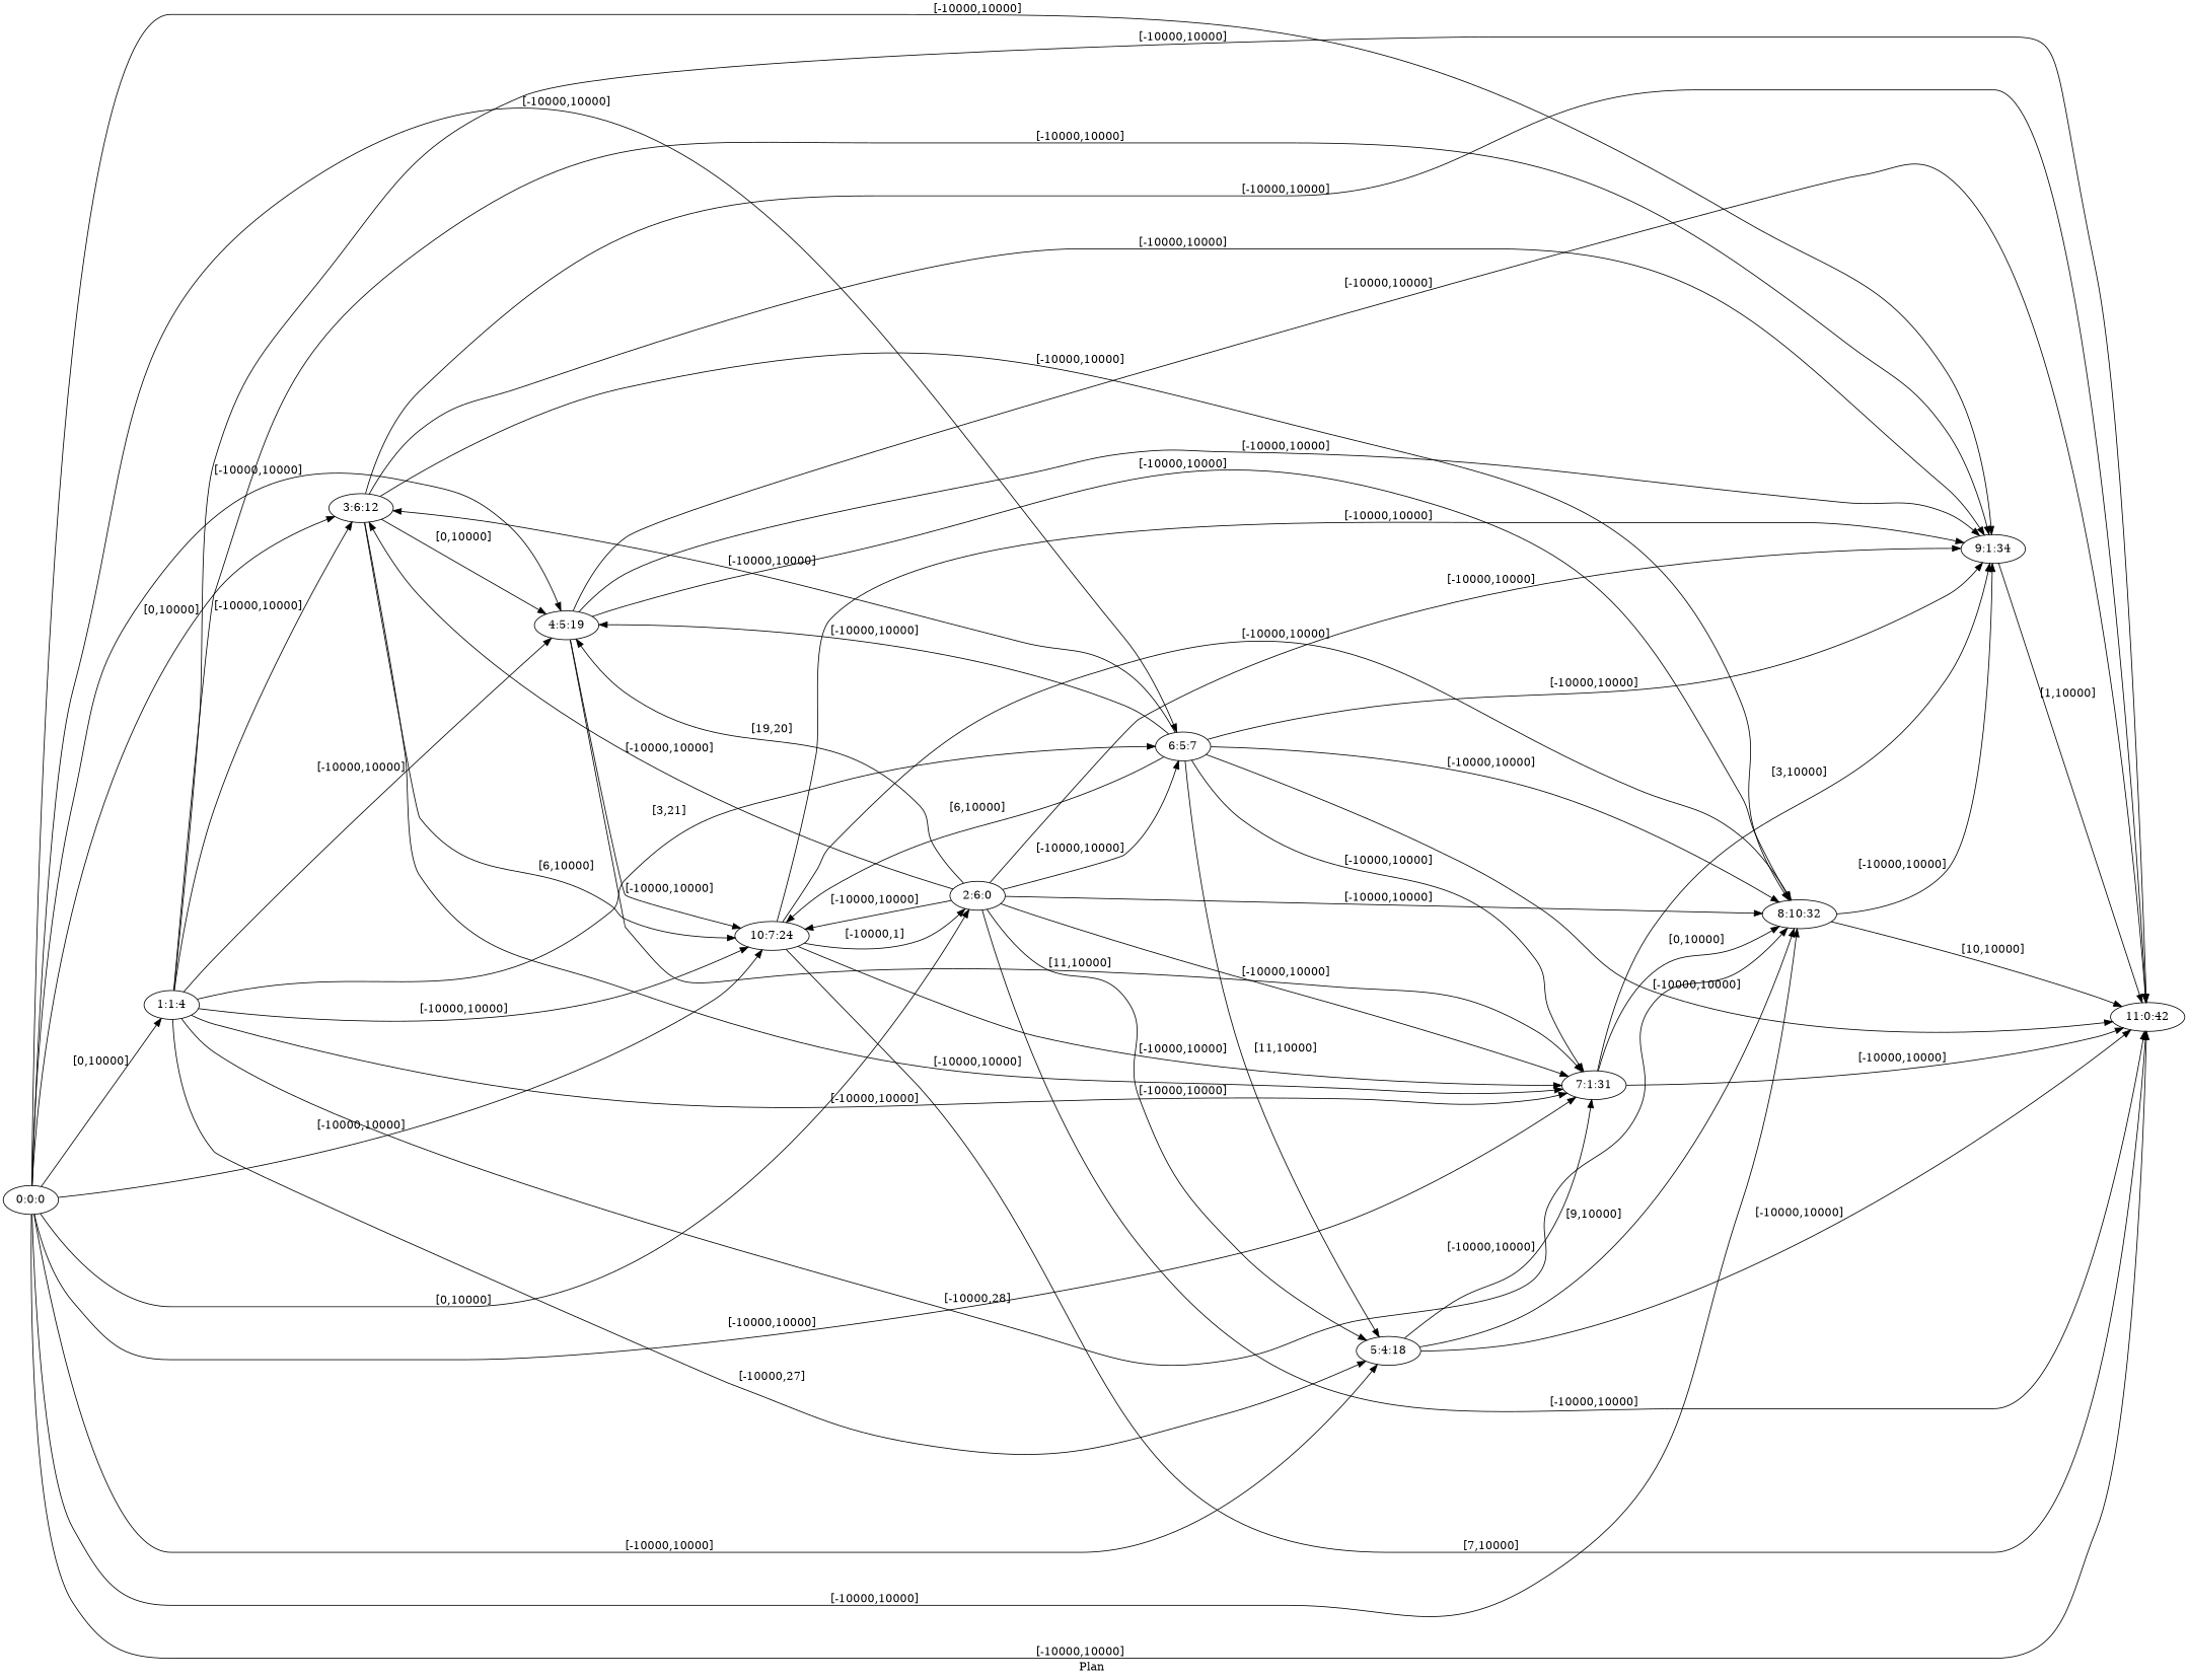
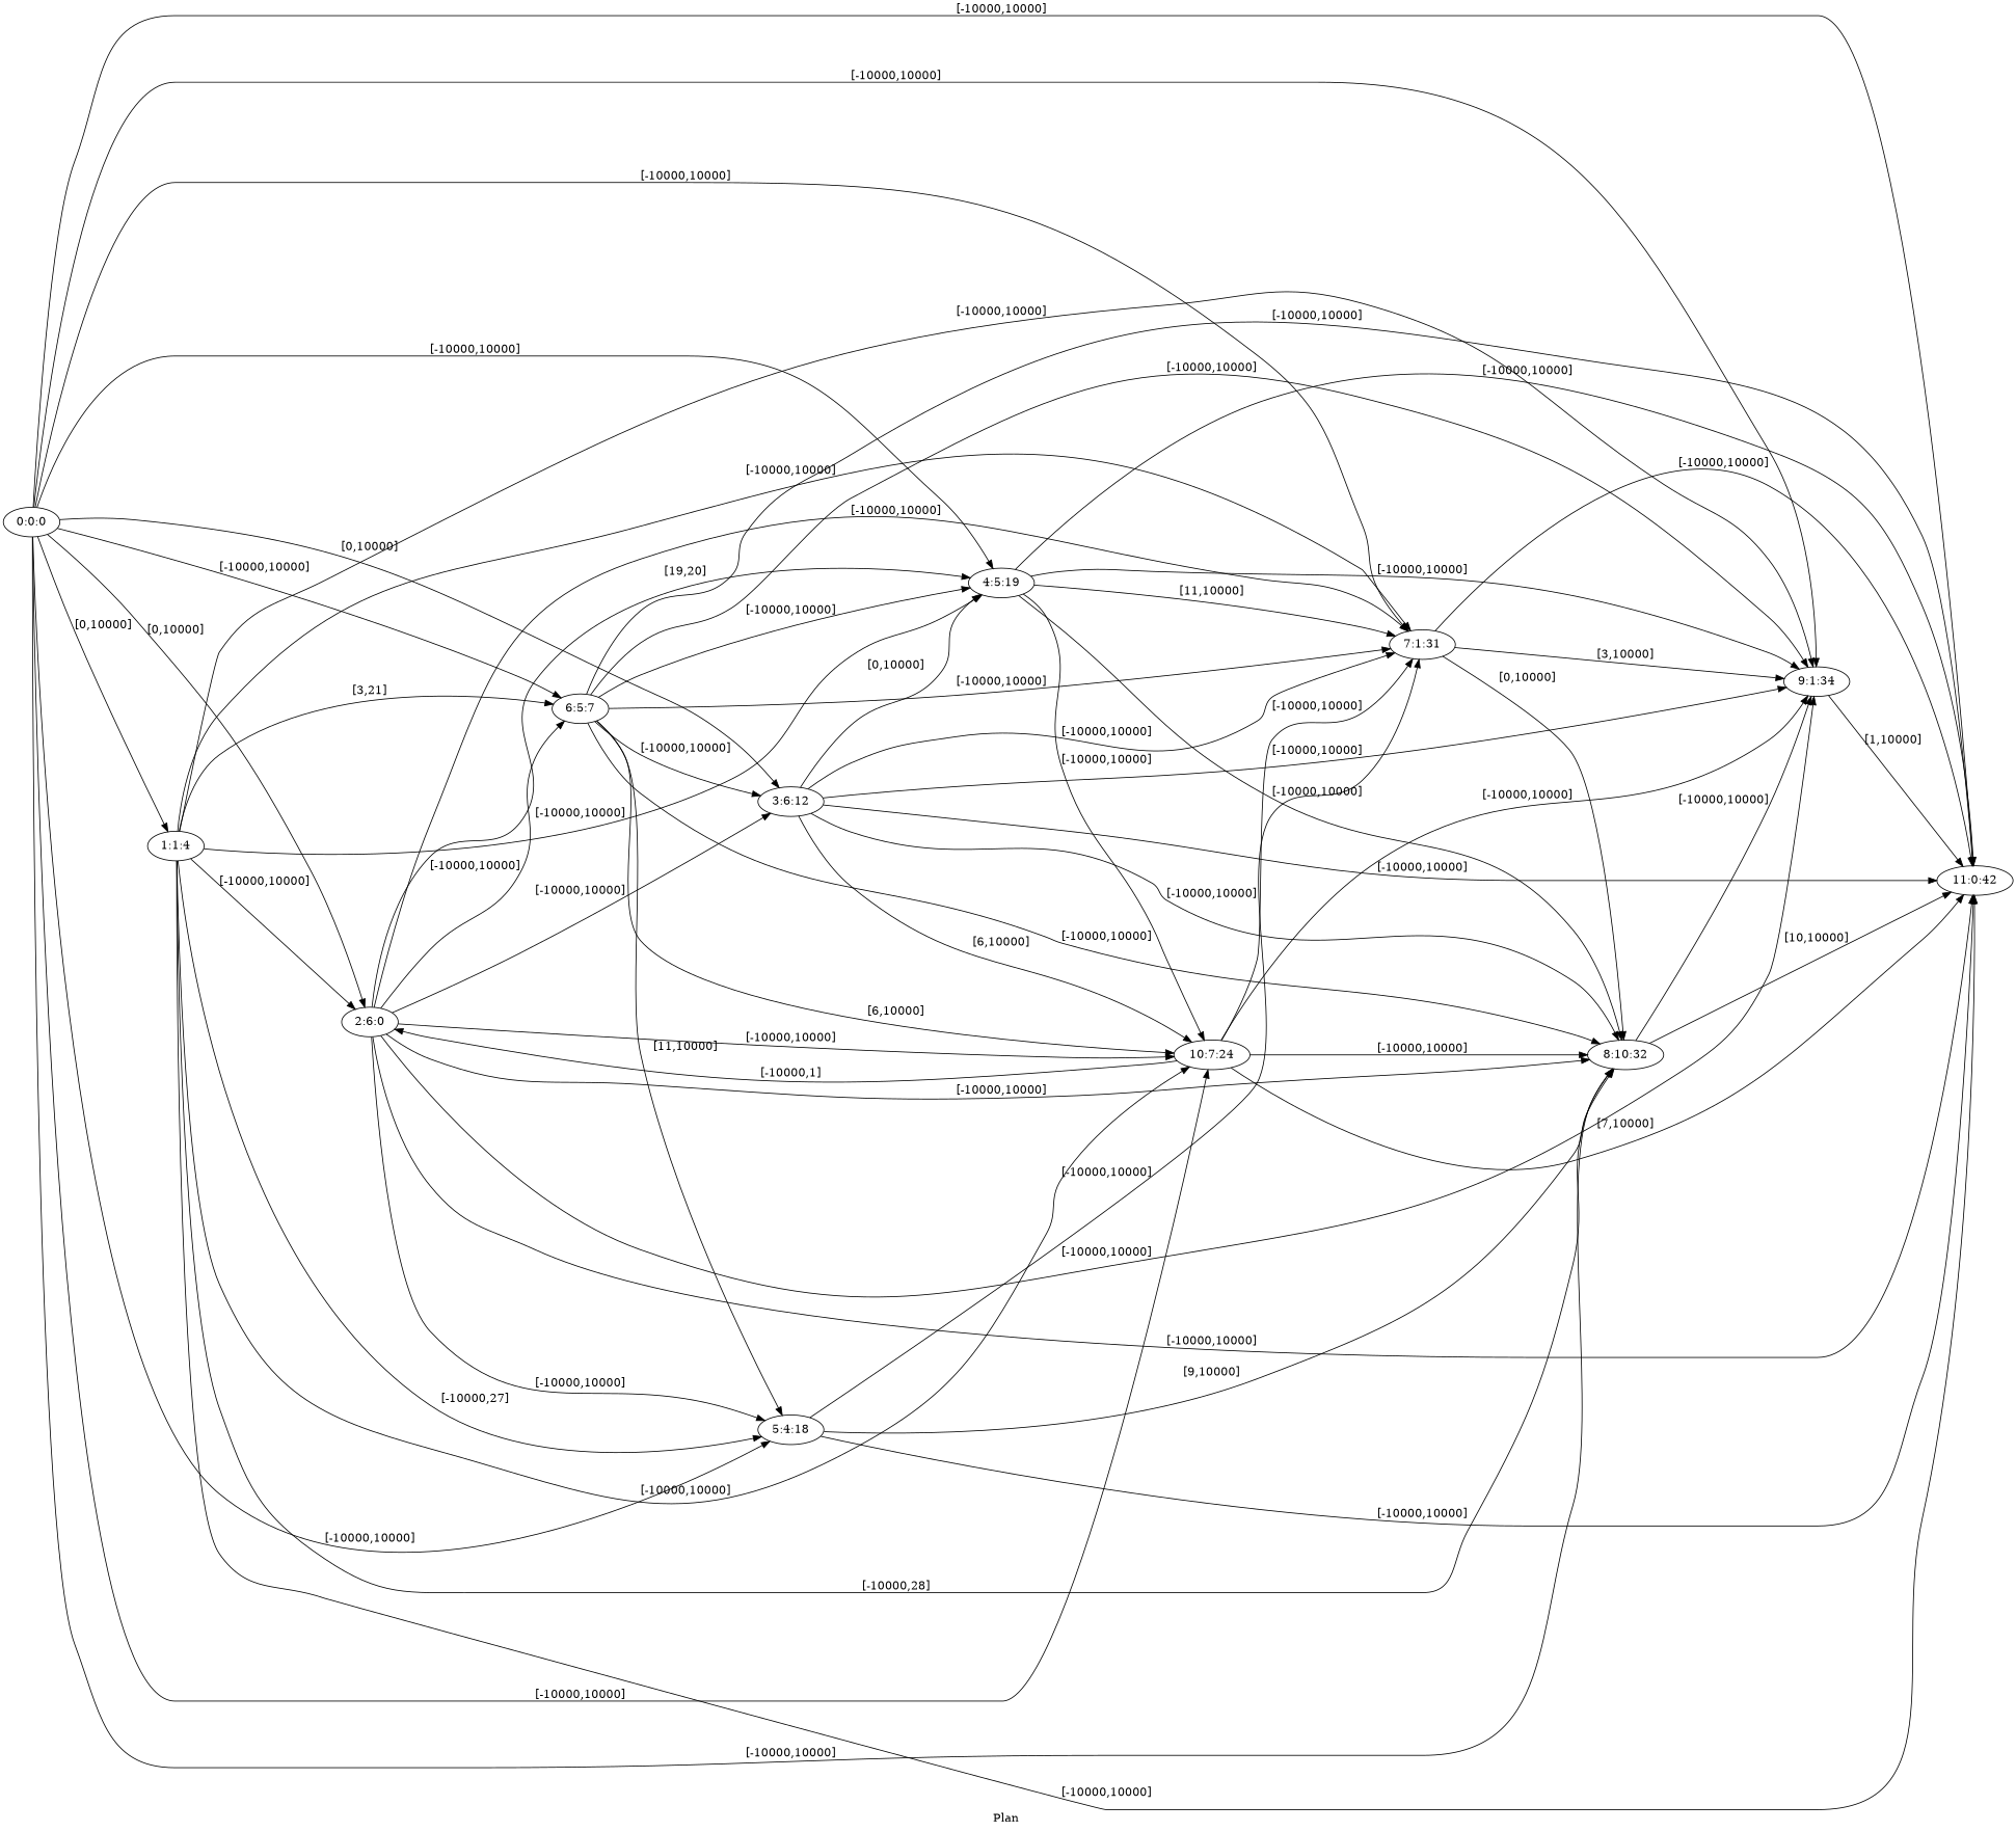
  digraph {
    fldt=0.331852
    label="Plan "
    nodesep=.45
    rankdir=LR
    "0:0:0"
    "1:1:4"
    n3 [label="2:6:0"]
    "3:6:12"
    "4:5:19"
    "5:4:18"
    "6:5:7"
    "7:1:31"
    "8:10:32"
    "9:1:34"
    "10:7:24"
    "11:0:42"
    "0:0:0" -> "1:1:4" [label="[0,10000]"]
    "0:0:0" -> n3 [label="[0,10000]"]
    "0:0:0" -> "3:6:12" [label="[0,10000]"]
    "0:0:0" -> "4:5:19" [label="[-10000,10000]"]
    "0:0:0" -> "5:4:18" [label="[-10000,10000]"]
    "0:0:0" -> "6:5:7" [label="[-10000,10000]"]
    "0:0:0" -> "7:1:31" [label="[-10000,10000]"]
    "0:0:0" -> "8:10:32" [label="[-10000,10000]"]
    "0:0:0" -> "9:1:34" [label="[-10000,10000]"]
    "0:0:0" -> "10:7:24" [label="[-10000,10000]"]
    "0:0:0" -> "11:0:42" [label="[-10000,10000]"]
-   "1:1:4" -> "3:6:12" [label="[-10000,10000]"]
+   "1:1:4" -> n3 [label="[-10000,10000]"]
    "1:1:4" -> "4:5:19" [label="[-10000,10000]"]
    "1:1:4" -> "5:4:18" [label="[-10000,27]"]
    "1:1:4" -> "6:5:7" [label="[3,21]"]
    "1:1:4" -> "7:1:31" [label="[-10000,10000]"]
    "1:1:4" -> "8:10:32" [label="[-10000,28]"]
    "1:1:4" -> "9:1:34" [label="[-10000,10000]"]
    "1:1:4" -> "10:7:24" [label="[-10000,10000]"]
    "1:1:4" -> "11:0:42" [label="[-10000,10000]"]
    n3 -> "3:6:12" [label="[-10000,10000]"]
    n3 -> "4:5:19" [label="[19,20]"]
    n3 -> "5:4:18" [label="[-10000,10000]"]
    n3 -> "6:5:7" [label="[-10000,10000]"]
    n3 -> "7:1:31" [label="[-10000,10000]"]
    n3 -> "8:10:32" [label="[-10000,10000]"]
    n3 -> "9:1:34" [label="[-10000,10000]"]
    n3 -> "10:7:24" [label="[-10000,10000]"]
    n3 -> "11:0:42" [label="[-10000,10000]"]
    "3:6:12" -> "4:5:19" [label="[0,10000]"]
    "3:6:12" -> "7:1:31" [label="[-10000,10000]"]
    "3:6:12" -> "8:10:32" [label="[-10000,10000]"]
    "3:6:12" -> "9:1:34" [label="[-10000,10000]"]
    "3:6:12" -> "10:7:24" [label="[6,10000]"]
    "3:6:12" -> "11:0:42" [label="[-10000,10000]"]
    "4:5:19" -> "7:1:31" [label="[11,10000]"]
    "4:5:19" -> "8:10:32" [label="[-10000,10000]"]
    "4:5:19" -> "9:1:34" [label="[-10000,10000]"]
    "4:5:19" -> "10:7:24" [label="[-10000,10000]"]
    "4:5:19" -> "11:0:42" [label="[-10000,10000]"]
    "5:4:18" -> "7:1:31" [label="[-10000,10000]"]
    "5:4:18" -> "8:10:32" [label="[9,10000]"]
    "5:4:18" -> "11:0:42" [label="[-10000,10000]"]
    "6:5:7" -> "3:6:12" [label="[-10000,10000]"]
    "6:5:7" -> "4:5:19" [label="[-10000,10000]"]
    "6:5:7" -> "5:4:18" [label="[11,10000]"]
    "6:5:7" -> "7:1:31" [label="[-10000,10000]"]
    "6:5:7" -> "8:10:32" [label="[-10000,10000]"]
    "6:5:7" -> "9:1:34" [label="[-10000,10000]"]
    "6:5:7" -> "10:7:24" [label="[6,10000]"]
    "6:5:7" -> "11:0:42" [label="[-10000,10000]"]
    "7:1:31" -> "8:10:32" [label="[0,10000]"]
    "7:1:31" -> "9:1:34" [label="[3,10000]"]
    "7:1:31" -> "11:0:42" [label="[-10000,10000]"]
    "8:10:32" -> "9:1:34" [label="[-10000,10000]"]
    "8:10:32" -> "11:0:42" [label="[10,10000]"]
    "9:1:34" -> "11:0:42" [label="[1,10000]"]
    "10:7:24" -> n3 [label="[-10000,1]"]
    "10:7:24" -> "7:1:31" [label="[-10000,10000]"]
    "10:7:24" -> "8:10:32" [label="[-10000,10000]"]
    "10:7:24" -> "9:1:34" [label="[-10000,10000]"]
    "10:7:24" -> "11:0:42" [label="[7,10000]"]
  }
